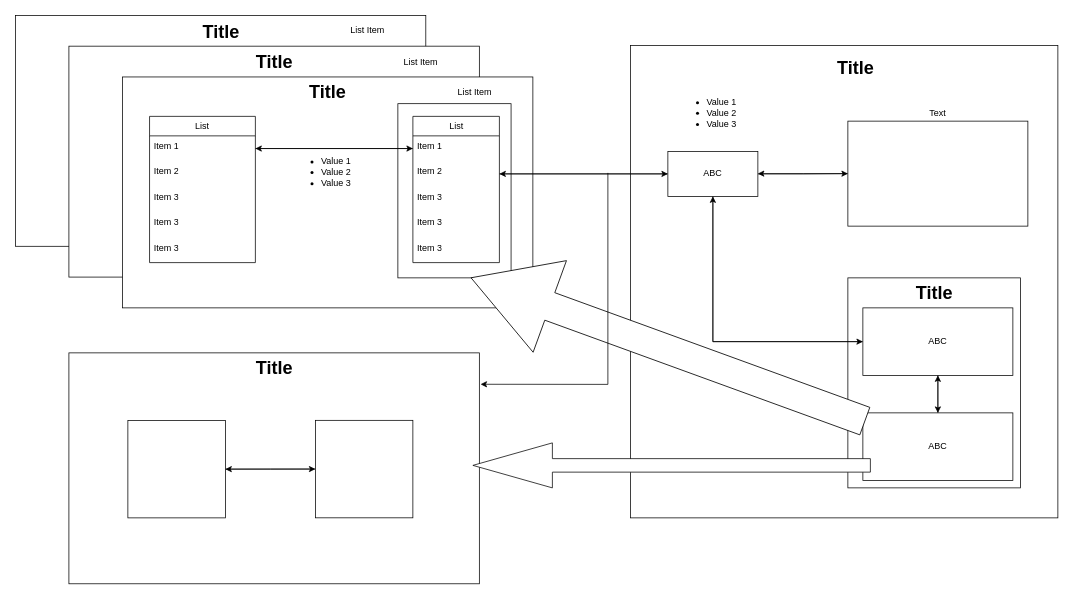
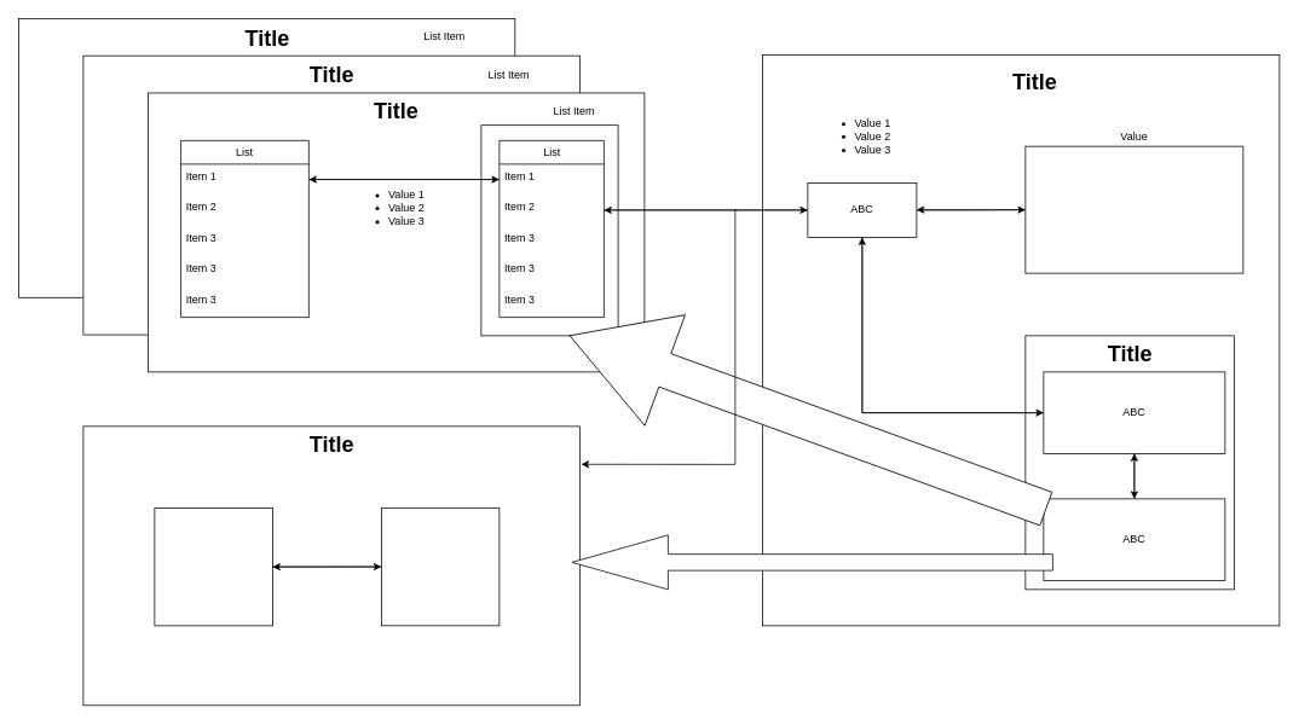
  <mxCell id="0" />
  <mxCell id="1" parent="0" />
  <mxCell id="2" value="" style="group" vertex="1" connectable="0" parent="1"><mxGeometry x="20" y="20" width="690" height="390" as="geometry" /></mxCell>
  <mxCell id="3" value="" style="group" vertex="1" connectable="0" parent="2"><mxGeometry width="690" height="390" as="geometry" /></mxCell>
  <mxCell id="4" value="" style="rounded=0;whiteSpace=wrap;html=1;" vertex="1" parent="3"><mxGeometry width="547.241" height="307.895" as="geometry" /></mxCell>
  <mxCell id="5" value="" style="rounded=0;whiteSpace=wrap;html=1;" vertex="1" parent="3"><mxGeometry x="71.379" y="41.053" width="547.241" height="307.895" as="geometry" /></mxCell>
  <mxCell id="6" value="" style="rounded=0;whiteSpace=wrap;html=1;" vertex="1" parent="3"><mxGeometry x="142.759" y="82.105" width="547.241" height="307.895" as="geometry" /></mxCell>
  <mxCell id="7" value="List" style="swimlane;fontStyle=0;childLayout=stackLayout;horizontal=1;startSize=26;fillColor=none;horizontalStack=0;resizeParent=1;resizeParentMax=0;resizeLast=0;collapsible=1;marginBottom=0;html=1;" vertex="1" parent="3"><mxGeometry x="178.91" y="134.65" width="141.09" height="195.0" as="geometry" /></mxCell>
  <mxCell id="8" value="Item 1" style="text;strokeColor=none;fillColor=none;align=left;verticalAlign=top;spacingLeft=4;spacingRight=4;overflow=hidden;rotatable=0;points=[[0,0.5],[1,0.5]];portConstraint=eastwest;whiteSpace=wrap;html=1;" vertex="1" parent="7"><mxGeometry y="26" width="141.09" height="33.8" as="geometry" /></mxCell>
  <mxCell id="9" value="Item 2" style="text;strokeColor=none;fillColor=none;align=left;verticalAlign=top;spacingLeft=4;spacingRight=4;overflow=hidden;rotatable=0;points=[[0,0.5],[1,0.5]];portConstraint=eastwest;whiteSpace=wrap;html=1;" vertex="1" parent="7"><mxGeometry y="59.8" width="141.09" height="33.8" as="geometry" /></mxCell>
  <mxCell id="10" value="Item 3" style="text;strokeColor=none;fillColor=none;align=left;verticalAlign=top;spacingLeft=4;spacingRight=4;overflow=hidden;rotatable=0;points=[[0,0.5],[1,0.5]];portConstraint=eastwest;whiteSpace=wrap;html=1;" vertex="1" parent="7"><mxGeometry y="93.6" width="141.09" height="33.8" as="geometry" /></mxCell>
  <mxCell id="11" value="Item 3" style="text;strokeColor=none;fillColor=none;align=left;verticalAlign=top;spacingLeft=4;spacingRight=4;overflow=hidden;rotatable=0;points=[[0,0.5],[1,0.5]];portConstraint=eastwest;whiteSpace=wrap;html=1;" vertex="1" parent="7"><mxGeometry y="127.4" width="141.09" height="33.8" as="geometry" /></mxCell>
  <mxCell id="12" value="Item 3" style="text;strokeColor=none;fillColor=none;align=left;verticalAlign=top;spacingLeft=4;spacingRight=4;overflow=hidden;rotatable=0;points=[[0,0.5],[1,0.5]];portConstraint=eastwest;whiteSpace=wrap;html=1;" vertex="1" parent="7"><mxGeometry y="161.2" width="141.09" height="33.8" as="geometry" /></mxCell>
  <mxCell id="13" value="" style="rounded=0;whiteSpace=wrap;html=1;" vertex="1" parent="3"><mxGeometry x="510" y="117.75" width="150.92" height="232.25" as="geometry" /></mxCell>
  <mxCell id="14" value="List" style="swimlane;fontStyle=0;childLayout=stackLayout;horizontal=1;startSize=26;fillColor=none;horizontalStack=0;resizeParent=1;resizeParentMax=0;resizeLast=0;collapsible=1;marginBottom=0;html=1;" vertex="1" parent="3"><mxGeometry x="530" y="134.65" width="115.36" height="195.0" as="geometry" /></mxCell>
  <mxCell id="15" value="Item 1" style="text;strokeColor=none;fillColor=none;align=left;verticalAlign=top;spacingLeft=4;spacingRight=4;overflow=hidden;rotatable=0;points=[[0,0.5],[1,0.5]];portConstraint=eastwest;whiteSpace=wrap;html=1;" vertex="1" parent="14"><mxGeometry y="26" width="115.36" height="33.8" as="geometry" /></mxCell>
  <mxCell id="16" value="Item 2" style="text;strokeColor=none;fillColor=none;align=left;verticalAlign=top;spacingLeft=4;spacingRight=4;overflow=hidden;rotatable=0;points=[[0,0.5],[1,0.5]];portConstraint=eastwest;whiteSpace=wrap;html=1;" vertex="1" parent="14"><mxGeometry y="59.8" width="115.36" height="33.8" as="geometry" /></mxCell>
  <mxCell id="17" value="Item 3" style="text;strokeColor=none;fillColor=none;align=left;verticalAlign=top;spacingLeft=4;spacingRight=4;overflow=hidden;rotatable=0;points=[[0,0.5],[1,0.5]];portConstraint=eastwest;whiteSpace=wrap;html=1;" vertex="1" parent="14"><mxGeometry y="93.6" width="115.36" height="33.8" as="geometry" /></mxCell>
  <mxCell id="18" value="Item 3" style="text;strokeColor=none;fillColor=none;align=left;verticalAlign=top;spacingLeft=4;spacingRight=4;overflow=hidden;rotatable=0;points=[[0,0.5],[1,0.5]];portConstraint=eastwest;whiteSpace=wrap;html=1;" vertex="1" parent="14"><mxGeometry y="127.4" width="115.36" height="33.8" as="geometry" /></mxCell>
  <mxCell id="19" value="Item 3" style="text;strokeColor=none;fillColor=none;align=left;verticalAlign=top;spacingLeft=4;spacingRight=4;overflow=hidden;rotatable=0;points=[[0,0.5],[1,0.5]];portConstraint=eastwest;whiteSpace=wrap;html=1;" vertex="1" parent="14"><mxGeometry y="161.2" width="115.36" height="33.8" as="geometry" /></mxCell>
  <mxCell id="20" style="edgeStyle=orthogonalEdgeStyle;rounded=0;orthogonalLoop=1;jettySize=auto;html=1;entryX=0;entryY=0.5;entryDx=0;entryDy=0;" edge="1" parent="3" source="8" target="15"><mxGeometry relative="1" as="geometry" /></mxCell>
  <mxCell id="21" value="List Item" style="text;strokeColor=none;fillColor=none;align=left;verticalAlign=middle;spacingLeft=4;spacingRight=4;overflow=hidden;points=[[0,0.5],[1,0.5]];portConstraint=eastwest;rotatable=0;whiteSpace=wrap;html=1;" vertex="1" parent="3"><mxGeometry x="512.471" y="43.108" width="106.154" height="39" as="geometry" /></mxCell>
  <mxCell id="22" value="List Item" style="text;strokeColor=none;fillColor=none;align=left;verticalAlign=middle;spacingLeft=4;spacingRight=4;overflow=hidden;points=[[0,0.5],[1,0.5]];portConstraint=eastwest;rotatable=0;whiteSpace=wrap;html=1;" vertex="1" parent="3"><mxGeometry x="583.846" y="82.108" width="106.154" height="39" as="geometry" /></mxCell>
  <mxCell id="23" style="edgeStyle=orthogonalEdgeStyle;rounded=0;orthogonalLoop=1;jettySize=auto;html=1;entryX=1;entryY=0.5;entryDx=0;entryDy=0;" edge="1" parent="3" source="15" target="8"><mxGeometry relative="1" as="geometry" /></mxCell>
  <mxCell id="24" value="&lt;ul&gt;&lt;li&gt;Value 1&lt;/li&gt;&lt;li&gt;Value 2&lt;/li&gt;&lt;li&gt;Value 3&lt;/li&gt;&lt;/ul&gt;" style="text;strokeColor=none;fillColor=none;html=1;whiteSpace=wrap;verticalAlign=middle;overflow=hidden;" vertex="1" parent="3"><mxGeometry x="366.38" y="169" width="100" height="80" as="geometry" /></mxCell>
  <mxCell id="25" value="Title" style="text;strokeColor=none;fillColor=none;html=1;fontSize=24;fontStyle=1;verticalAlign=middle;align=center;" vertex="1" parent="3"><mxGeometry x="224" y="3" width="100" height="40" as="geometry" /></mxCell>
  <mxCell id="26" value="Title" style="text;strokeColor=none;fillColor=none;html=1;fontSize=24;fontStyle=1;verticalAlign=middle;align=center;" vertex="1" parent="3"><mxGeometry x="295" y="43.11" width="100" height="40" as="geometry" /></mxCell>
  <mxCell id="27" value="Title" style="text;strokeColor=none;fillColor=none;html=1;fontSize=24;fontStyle=1;verticalAlign=middle;align=center;" vertex="1" parent="3"><mxGeometry x="366.38" y="83.11" width="100" height="40" as="geometry" /></mxCell>
  <mxCell id="28" value="List Item" style="text;strokeColor=none;fillColor=none;align=left;verticalAlign=middle;spacingLeft=4;spacingRight=4;overflow=hidden;points=[[0,0.5],[1,0.5]];portConstraint=eastwest;rotatable=0;whiteSpace=wrap;html=1;" vertex="1" parent="2"><mxGeometry x="440.538" width="106.154" height="39" as="geometry" /></mxCell>
  <mxCell id="29" value="" style="rounded=0;whiteSpace=wrap;html=1;" vertex="1" parent="1"><mxGeometry x="840" y="60" width="570" height="630" as="geometry" /></mxCell>
  <mxCell id="30" value="Title" style="text;strokeColor=none;fillColor=none;html=1;fontSize=24;fontStyle=1;verticalAlign=middle;align=center;" vertex="1" parent="1"><mxGeometry x="1090" y="70" width="100" height="40" as="geometry" /></mxCell>
  <mxCell id="31" value="&lt;ul&gt;&lt;li&gt;Value 1&lt;/li&gt;&lt;li&gt;Value 2&lt;/li&gt;&lt;li&gt;Value 3&lt;/li&gt;&lt;/ul&gt;" style="text;strokeColor=none;fillColor=none;html=1;whiteSpace=wrap;verticalAlign=middle;overflow=hidden;" vertex="1" parent="1"><mxGeometry x="900" y="110" width="100" height="80" as="geometry" /></mxCell>
  <mxCell id="32" style="edgeStyle=orthogonalEdgeStyle;rounded=0;orthogonalLoop=1;jettySize=auto;html=1;entryX=1;entryY=0.5;entryDx=0;entryDy=0;" edge="1" parent="1" source="34" target="16"><mxGeometry relative="1" as="geometry" /></mxCell>
  <mxCell id="33" style="edgeStyle=orthogonalEdgeStyle;rounded=0;orthogonalLoop=1;jettySize=auto;html=1;" edge="1" parent="1" source="34" target="37"><mxGeometry relative="1" as="geometry" /></mxCell>
  <mxCell id="34" value="ABC" style="rounded=0;whiteSpace=wrap;html=1;" vertex="1" parent="1"><mxGeometry x="890" y="201.35" width="120" height="60" as="geometry" /></mxCell>
  <mxCell id="35" style="edgeStyle=orthogonalEdgeStyle;rounded=0;orthogonalLoop=1;jettySize=auto;html=1;entryX=0;entryY=0.5;entryDx=0;entryDy=0;" edge="1" parent="1" source="16" target="34"><mxGeometry relative="1" as="geometry" /></mxCell>
  <mxCell id="36" style="edgeStyle=orthogonalEdgeStyle;rounded=0;orthogonalLoop=1;jettySize=auto;html=1;" edge="1" parent="1" source="37"><mxGeometry relative="1" as="geometry"><mxPoint x="1010" y="231" as="targetPoint" /></mxGeometry></mxCell>
  <mxCell id="37" value="" style="rounded=0;whiteSpace=wrap;html=1;" vertex="1" parent="1"><mxGeometry x="1130" y="161" width="240" height="140" as="geometry" /></mxCell>
- <mxCell id="38" value="Text" style="text;html=1;align=center;verticalAlign=middle;whiteSpace=wrap;rounded=0;" vertex="1" parent="1"><mxGeometry x="1220" y="135" width="60" height="30" as="geometry" /></mxCell>
+ <mxCell id="38" value="Value" style="text;html=1;align=center;verticalAlign=middle;whiteSpace=wrap;rounded=0;" vertex="1" parent="1"><mxGeometry x="1220" y="135" width="60" height="30" as="geometry" /></mxCell>
  <mxCell id="39" value="" style="rounded=0;whiteSpace=wrap;html=1;" vertex="1" parent="1"><mxGeometry x="1130" y="370" width="230" height="280" as="geometry" /></mxCell>
  <mxCell id="40" style="edgeStyle=orthogonalEdgeStyle;rounded=0;orthogonalLoop=1;jettySize=auto;html=1;entryX=0.5;entryY=1;entryDx=0;entryDy=0;" edge="1" parent="1" source="42" target="34"><mxGeometry relative="1" as="geometry" /></mxCell>
  <mxCell id="41" style="edgeStyle=orthogonalEdgeStyle;rounded=0;orthogonalLoop=1;jettySize=auto;html=1;entryX=0;entryY=0.5;entryDx=0;entryDy=0;" edge="1" parent="1" source="34" target="42"><mxGeometry relative="1" as="geometry"><Array as="points"><mxPoint x="950" y="455" /></Array></mxGeometry></mxCell>
  <mxCell id="42" value="ABC" style="rounded=0;whiteSpace=wrap;html=1;" vertex="1" parent="1"><mxGeometry x="1150" y="410" width="200" height="90" as="geometry" /></mxCell>
  <mxCell id="43" value="ABC" style="rounded=0;whiteSpace=wrap;html=1;" vertex="1" parent="1"><mxGeometry x="1150" y="550" width="200" height="90" as="geometry" /></mxCell>
  <mxCell id="44" style="edgeStyle=orthogonalEdgeStyle;rounded=0;orthogonalLoop=1;jettySize=auto;html=1;entryX=0.5;entryY=1;entryDx=0;entryDy=0;" edge="1" parent="1" source="43" target="42"><mxGeometry relative="1" as="geometry" /></mxCell>
  <mxCell id="45" style="edgeStyle=orthogonalEdgeStyle;rounded=0;orthogonalLoop=1;jettySize=auto;html=1;entryX=0.5;entryY=0;entryDx=0;entryDy=0;" edge="1" parent="1" source="42" target="43"><mxGeometry relative="1" as="geometry" /></mxCell>
  <mxCell id="46" value="Title" style="text;strokeColor=none;fillColor=none;html=1;fontSize=24;fontStyle=1;verticalAlign=middle;align=center;" vertex="1" parent="1"><mxGeometry x="1195" y="370" width="100" height="40" as="geometry" /></mxCell>
  <mxCell id="47" value="" style="shape=singleArrow;direction=north;whiteSpace=wrap;html=1;rotation=-70;" vertex="1" parent="1"><mxGeometry x="825.07" y="186.04" width="130" height="558.77" as="geometry" /></mxCell>
  <mxCell id="48" value="" style="rounded=0;whiteSpace=wrap;html=1;" vertex="1" parent="1"><mxGeometry x="91.379" y="469.995" width="547.241" height="307.895" as="geometry" /></mxCell>
  <mxCell id="49" style="edgeStyle=orthogonalEdgeStyle;rounded=0;orthogonalLoop=1;jettySize=auto;html=1;" edge="1" parent="1" source="50" target="52"><mxGeometry relative="1" as="geometry" /></mxCell>
  <mxCell id="50" value="" style="whiteSpace=wrap;html=1;aspect=fixed;" vertex="1" parent="1"><mxGeometry x="170" y="560" width="130" height="130" as="geometry" /></mxCell>
  <mxCell id="51" style="edgeStyle=orthogonalEdgeStyle;rounded=0;orthogonalLoop=1;jettySize=auto;html=1;entryX=1;entryY=0.5;entryDx=0;entryDy=0;" edge="1" parent="1" source="52" target="50"><mxGeometry relative="1" as="geometry" /></mxCell>
  <mxCell id="52" value="" style="whiteSpace=wrap;html=1;aspect=fixed;" vertex="1" parent="1"><mxGeometry x="420" y="559.94" width="130" height="130" as="geometry" /></mxCell>
  <mxCell id="53" value="Title" style="text;strokeColor=none;fillColor=none;html=1;fontSize=24;fontStyle=1;verticalAlign=middle;align=center;" vertex="1" parent="1"><mxGeometry x="315" y="470" width="100" height="40" as="geometry" /></mxCell>
  <mxCell id="54" value="" style="endArrow=classic;html=1;rounded=0;entryX=1.003;entryY=0.136;entryDx=0;entryDy=0;entryPerimeter=0;" edge="1" parent="1" target="48"><mxGeometry width="50" height="50" relative="1" as="geometry"><mxPoint x="810" y="230" as="sourcePoint" /><mxPoint x="710" y="590" as="targetPoint" /><Array as="points"><mxPoint x="810" y="512" /></Array></mxGeometry></mxCell>
  <mxCell id="55" value="" style="shape=singleArrow;direction=west;whiteSpace=wrap;html=1;" vertex="1" parent="1"><mxGeometry x="630" y="590" width="530" height="60" as="geometry" /></mxCell>
